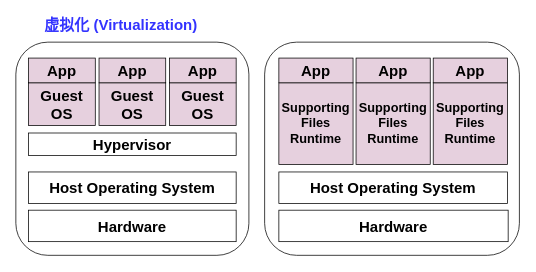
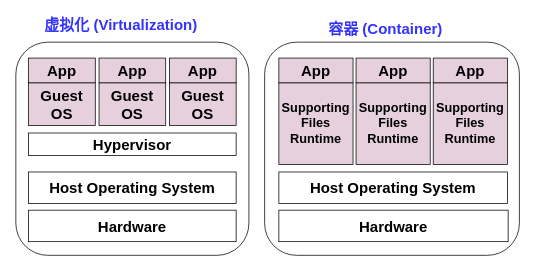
  <mxCell id="0" />
  <mxCell id="1" parent="0" />
  <mxCell id="2" value="" style="rounded=1;whiteSpace=wrap;html=1;fontColor=#3333FF;" vertex="1" parent="1"><mxGeometry x="20" y="55.75" width="311" height="284.5" as="geometry" /></mxCell>
  <mxCell id="3" value="&lt;font style=&quot;font-size: 20px&quot;&gt;&lt;b&gt;Hypervisor&lt;/b&gt;&lt;/font&gt;" style="rounded=0;whiteSpace=wrap;html=1;" vertex="1" parent="1"><mxGeometry x="37" y="177" width="277" height="30" as="geometry" /></mxCell>
  <mxCell id="4" value="&lt;font style=&quot;font-size: 20px&quot;&gt;&lt;b&gt;Host Operating System&lt;/b&gt;&lt;/font&gt;" style="rounded=0;whiteSpace=wrap;html=1;" vertex="1" parent="1"><mxGeometry x="37" y="229" width="277" height="42" as="geometry" /></mxCell>
  <mxCell id="5" value="&lt;font style=&quot;font-size: 20px&quot;&gt;&lt;b&gt;Guest OS&lt;/b&gt;&lt;/font&gt;" style="rounded=0;whiteSpace=wrap;html=1;fillColor=#E6D0DE;" vertex="1" parent="1"><mxGeometry x="37" y="110" width="89" height="57" as="geometry" /></mxCell>
  <mxCell id="6" value="&lt;font style=&quot;font-size: 20px&quot;&gt;&lt;b&gt;Guest OS&lt;/b&gt;&lt;/font&gt;" style="rounded=0;whiteSpace=wrap;html=1;fillColor=#E6D0DE;" vertex="1" parent="1"><mxGeometry x="131" y="110" width="89" height="57" as="geometry" /></mxCell>
  <mxCell id="7" value="&lt;font style=&quot;font-size: 20px&quot;&gt;&lt;b&gt;Guest OS&lt;/b&gt;&lt;/font&gt;" style="rounded=0;whiteSpace=wrap;html=1;fillColor=#E6D0DE;" vertex="1" parent="1"><mxGeometry x="225" y="110" width="89" height="57" as="geometry" /></mxCell>
  <mxCell id="8" value="&lt;font style=&quot;font-size: 20px&quot;&gt;&lt;b&gt;App&lt;/b&gt;&lt;/font&gt;" style="rounded=0;whiteSpace=wrap;html=1;fillColor=#E6D0DE;" vertex="1" parent="1"><mxGeometry x="37" y="77" width="89" height="33" as="geometry" /></mxCell>
  <mxCell id="9" value="&lt;font style=&quot;font-size: 20px&quot;&gt;&lt;b&gt;App&lt;/b&gt;&lt;/font&gt;" style="rounded=0;whiteSpace=wrap;html=1;fillColor=#E6D0DE;" vertex="1" parent="1"><mxGeometry x="131" y="77" width="89" height="33" as="geometry" /></mxCell>
  <mxCell id="10" value="&lt;font style=&quot;font-size: 20px&quot;&gt;&lt;b&gt;App&lt;/b&gt;&lt;/font&gt;" style="rounded=0;whiteSpace=wrap;html=1;fillColor=#E6D0DE;" vertex="1" parent="1"><mxGeometry x="225" y="77" width="89" height="33" as="geometry" /></mxCell>
  <mxCell id="11" value="&lt;font style=&quot;font-size: 20px&quot;&gt;&lt;b&gt;Hardware&lt;/b&gt;&lt;/font&gt;" style="rounded=0;whiteSpace=wrap;html=1;" vertex="1" parent="1"><mxGeometry x="37" y="280" width="277" height="42" as="geometry" /></mxCell>
  <mxCell id="12" value="&lt;b&gt;&lt;font style=&quot;font-size: 20px&quot;&gt;虚拟化 (Virtualization)&lt;/font&gt;&lt;/b&gt;" style="text;html=1;strokeColor=none;fillColor=none;align=center;verticalAlign=middle;whiteSpace=wrap;rounded=0;fontColor=#3333FF;" vertex="1" parent="1"><mxGeometry x="43" y="20" width="235" height="23" as="geometry" /></mxCell>
  <mxCell id="13" value="" style="rounded=1;whiteSpace=wrap;html=1;fontColor=#3333FF;" vertex="1" parent="1"><mxGeometry x="352" y="55.75" width="340" height="284.5" as="geometry" /></mxCell>
  <mxCell id="14" value="&lt;font style=&quot;font-size: 20px&quot;&gt;&lt;b&gt;Hardware&lt;/b&gt;&lt;/font&gt;" style="rounded=0;whiteSpace=wrap;html=1;" vertex="1" parent="1"><mxGeometry x="371" y="280" width="306" height="42" as="geometry" /></mxCell>
  <mxCell id="15" value="&lt;font style=&quot;font-size: 20px&quot;&gt;&lt;b&gt;Host Operating System&lt;/b&gt;&lt;/font&gt;" style="rounded=0;whiteSpace=wrap;html=1;" vertex="1" parent="1"><mxGeometry x="371" y="229" width="305" height="42" as="geometry" /></mxCell>
  <mxCell id="16" value="&lt;font size=&quot;1&quot;&gt;&lt;b style=&quot;font-size: 17px&quot;&gt;Supporting Files Runtime&lt;/b&gt;&lt;/font&gt;" style="rounded=0;whiteSpace=wrap;html=1;fillColor=#E6D0DE;" vertex="1" parent="1"><mxGeometry x="371" y="110" width="99" height="109" as="geometry" /></mxCell>
  <mxCell id="17" value="&lt;font style=&quot;font-size: 20px&quot;&gt;&lt;b&gt;App&lt;/b&gt;&lt;/font&gt;" style="rounded=0;whiteSpace=wrap;html=1;fillColor=#E6D0DE;" vertex="1" parent="1"><mxGeometry x="371" y="77" width="99" height="33" as="geometry" /></mxCell>
  <mxCell id="18" value="&lt;font size=&quot;1&quot;&gt;&lt;b style=&quot;font-size: 17px&quot;&gt;Supporting Files Runtime&lt;/b&gt;&lt;/font&gt;" style="rounded=0;whiteSpace=wrap;html=1;fillColor=#E6D0DE;" vertex="1" parent="1"><mxGeometry x="474" y="110" width="99" height="109" as="geometry" /></mxCell>
  <mxCell id="19" value="&lt;font style=&quot;font-size: 20px&quot;&gt;&lt;b&gt;App&lt;/b&gt;&lt;/font&gt;" style="rounded=0;whiteSpace=wrap;html=1;fillColor=#E6D0DE;" vertex="1" parent="1"><mxGeometry x="474" y="77" width="99" height="33" as="geometry" /></mxCell>
  <mxCell id="20" value="&lt;font size=&quot;1&quot;&gt;&lt;b style=&quot;font-size: 17px&quot;&gt;Supporting Files Runtime&lt;/b&gt;&lt;/font&gt;" style="rounded=0;whiteSpace=wrap;html=1;fillColor=#E6D0DE;" vertex="1" parent="1"><mxGeometry x="577" y="110" width="99" height="109" as="geometry" /></mxCell>
  <mxCell id="21" value="&lt;font style=&quot;font-size: 20px&quot;&gt;&lt;b&gt;App&lt;/b&gt;&lt;/font&gt;" style="rounded=0;whiteSpace=wrap;html=1;fillColor=#E6D0DE;" vertex="1" parent="1"><mxGeometry x="577" y="77" width="99" height="33" as="geometry" /></mxCell>
+ <mxCell id="22" value="&lt;b&gt;&lt;font style=&quot;font-size: 20px&quot;&gt;容器 (Container)&lt;/font&gt;&lt;/b&gt;" style="text;html=1;strokeColor=none;fillColor=none;align=center;verticalAlign=middle;whiteSpace=wrap;rounded=0;fontColor=#3333FF;" vertex="1" parent="1"><mxGeometry x="396" y="25" width="235" height="23" as="geometry" /></mxCell>
